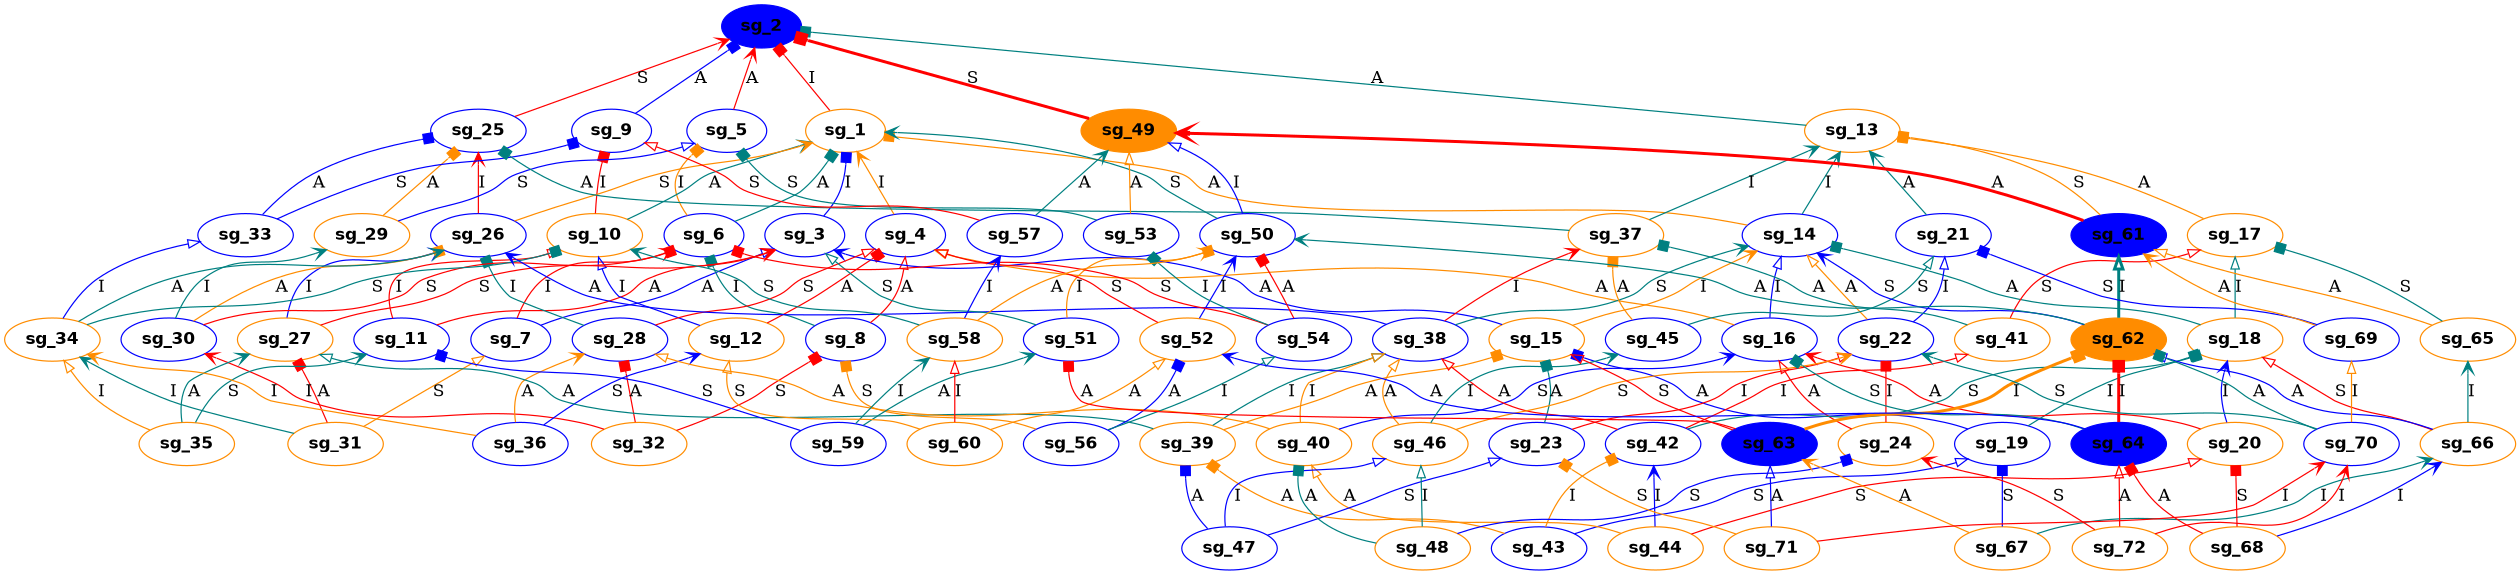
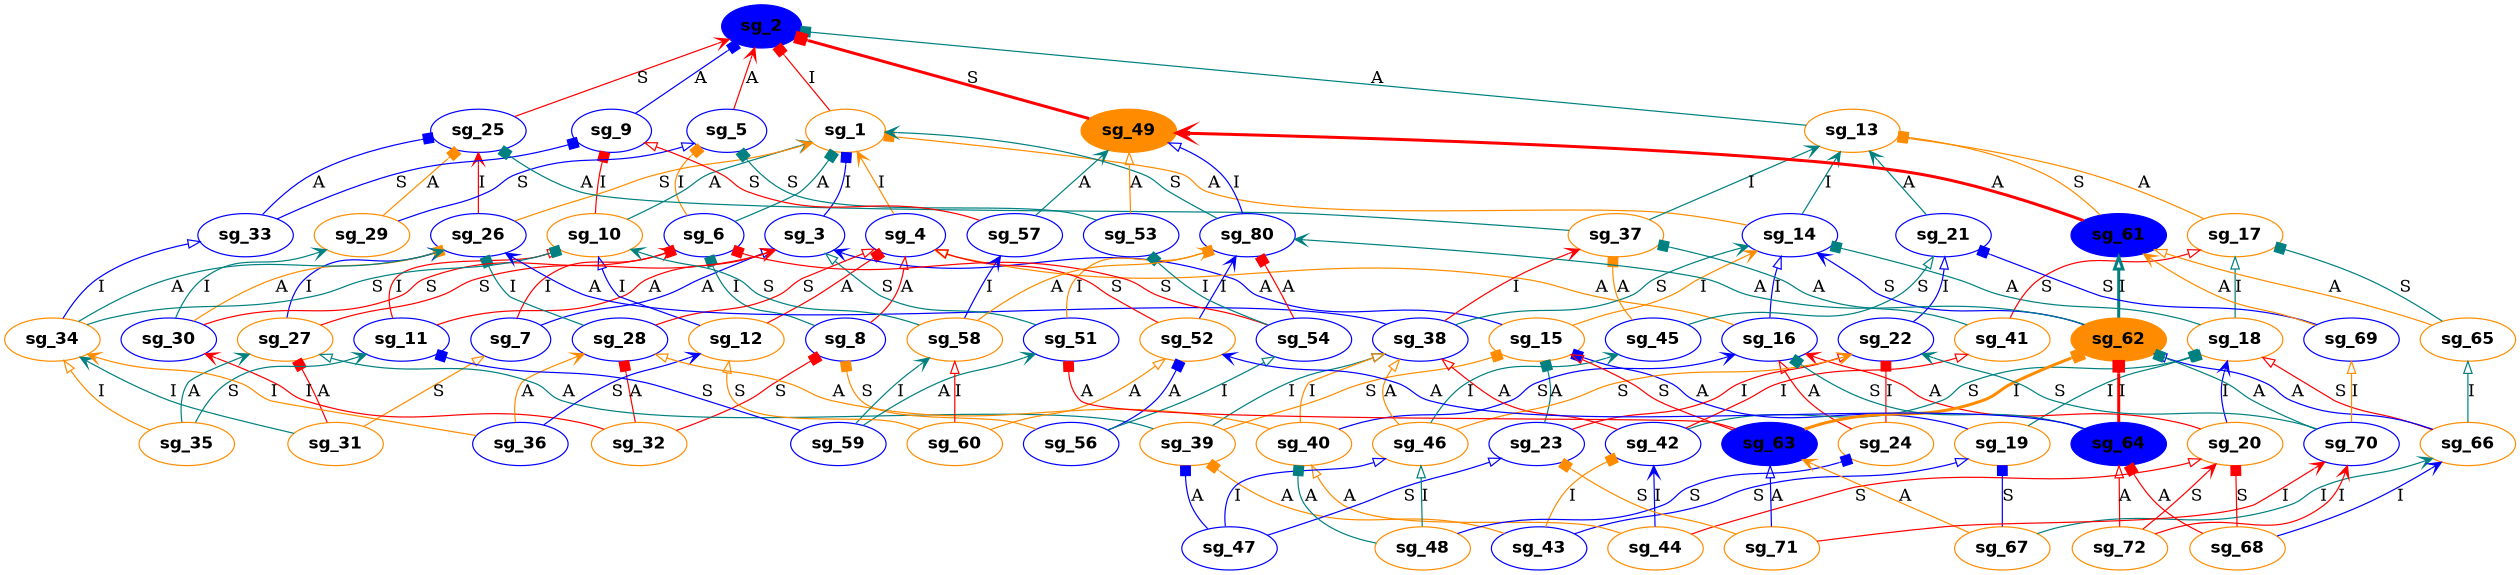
  digraph {
    rankdir=BT
    node [color=blue fontname="Helvetica-Bold" shape=ellipse]
    edge [arrowhead=box color=teal]
    sg_1 [color=darkorange]
    sg_2 [style=filled]
    sg_3
    sg_4
    sg_5
    sg_6
    sg_7
    sg_8
    sg_9
    sg_10 [color=darkorange]
    sg_11
    sg_12 [color=darkorange]
    sg_13 [color=darkorange]
    sg_14
    sg_15 [color=darkorange]
    sg_16
    sg_17 [color=darkorange]
    sg_18 [color=darkorange]
-   sg_19
+   sg_19 [color=darkorange]
    sg_20 [color=darkorange]
    sg_21
    sg_22
    sg_23
    sg_24 [color=darkorange]
    sg_25
    sg_26
    sg_27 [color=darkorange]
    sg_28
    sg_29 [color=darkorange]
    sg_30
    sg_31 [color=darkorange]
    sg_34 [color=darkorange]
    sg_32 [color=darkorange]
    sg_33
    sg_35 [color=darkorange]
    sg_36
    sg_37 [color=darkorange]
    sg_38
    sg_39 [color=darkorange]
    sg_40 [color=darkorange]
    sg_41 [color=darkorange]
    sg_42
    sg_43
    sg_44 [color=darkorange]
    sg_45
    sg_46 [color=darkorange]
    sg_47
    sg_48 [color=darkorange]
    sg_49 [color=darkorange style=filled]
-   sg_50
+   sg_50 [label=sg_80]
    sg_51
    sg_52 [color=darkorange]
    sg_53
    sg_54
    sg_56
    sg_57
    sg_58 [color=darkorange]
    sg_59
    sg_60 [color=darkorange]
    sg_61 [style=filled]
    sg_62 [color=darkorange style=filled]
    sg_63 [style=filled]
    sg_64 [style=filled]
    sg_65 [color=darkorange]
    sg_66 [color=darkorange]
    sg_67 [color=darkorange]
    sg_68 [color=darkorange]
    sg_69
    sg_70
    sg_71 [color=darkorange]
    sg_72 [color=darkorange]
    sg_1 -> sg_2 [color=red label=I]
    sg_3 -> sg_1 [color=blue label=I]
    sg_4 -> sg_1 [arrowhead=vee color=darkorange label=I]
    sg_5 -> sg_2 [arrowhead=vee color=red label=A]
    sg_6 -> sg_1 [label=A]
    sg_6 -> sg_5 [color=darkorange label=I]
    sg_7 -> sg_3 [arrowhead=onormal color=blue label=A]
    sg_7 -> sg_6 [arrowhead=vee color=red label=I]
    sg_8 -> sg_4 [arrowhead=onormal color=red label=A]
    sg_8 -> sg_6 [label=I]
    sg_9 -> sg_2 [color=blue label=A]
    sg_10 -> sg_1 [arrowhead=vee label=A]
    sg_10 -> sg_9 [color=red label=I]
    sg_11 -> sg_3 [arrowhead=vee color=red label=A]
    sg_11 -> sg_10 [arrowhead=onormal color=red label=I]
    sg_12 -> sg_4 [color=red label=A]
    sg_12 -> sg_10 [arrowhead=onormal color=blue label=I]
    sg_13 -> sg_2 [label=A]
    sg_14 -> sg_1 [color=darkorange label=A]
    sg_14 -> sg_13 [arrowhead=vee label=I]
    sg_15 -> sg_3 [arrowhead=vee color=blue label=A]
    sg_15 -> sg_14 [arrowhead=vee color=darkorange label=I]
    sg_16 -> sg_4 [arrowhead=onormal color=darkorange label=A]
    sg_16 -> sg_14 [arrowhead=onormal color=blue label=I]
    sg_17 -> sg_13 [color=darkorange label=A]
    sg_18 -> sg_14 [label=A]
    sg_18 -> sg_17 [arrowhead=onormal label=I]
    sg_19 -> sg_15 [color=blue label=A]
    sg_19 -> sg_18 [label=I]
    sg_20 -> sg_16 [arrowhead=vee color=red label=A]
    sg_20 -> sg_18 [arrowhead=vee color=blue label=I]
    sg_21 -> sg_13 [arrowhead=vee label=A]
-   sg_22 -> sg_14 [arrowhead=onormal color=darkorange label=A]
    sg_22 -> sg_21 [arrowhead=onormal color=blue label=I]
    sg_23 -> sg_15 [label=A]
    sg_23 -> sg_22 [arrowhead=onormal color=red label=I]
    sg_24 -> sg_16 [arrowhead=onormal color=red label=A]
    sg_24 -> sg_22 [color=red label=I]
    sg_25 -> sg_2 [arrowhead=vee color=red label=S]
    sg_26 -> sg_1 [arrowhead=vee color=darkorange label=S]
    sg_26 -> sg_25 [arrowhead=vee color=red label=I]
    sg_27 -> sg_3 [arrowhead=vee color=red label=S]
    sg_27 -> sg_26 [arrowhead=vee color=blue label=I]
    sg_28 -> sg_4 [arrowhead=onormal color=red label=S]
    sg_28 -> sg_26 [label=I]
    sg_29 -> sg_5 [arrowhead=onormal color=blue label=S]
    sg_29 -> sg_25 [color=darkorange label=A]
    sg_30 -> sg_6 [color=red label=S]
    sg_30 -> sg_26 [color=darkorange label=A]
    sg_30 -> sg_29 [arrowhead=vee label=I]
    sg_31 -> sg_7 [arrowhead=onormal color=darkorange label=S]
    sg_31 -> sg_27 [color=red label=A]
    sg_31 -> sg_34 [arrowhead=vee label=I]
    sg_34 -> sg_10 [label=S]
    sg_34 -> sg_26 [arrowhead=vee label=A]
    sg_34 -> sg_33 [arrowhead=onormal color=blue label=I]
    sg_32 -> sg_8 [color=red label=S]
    sg_32 -> sg_28 [color=red label=A]
    sg_32 -> sg_30 [arrowhead=vee color=red label=I]
    sg_33 -> sg_9 [color=blue label=S]
    sg_33 -> sg_25 [color=blue label=A]
    sg_35 -> sg_11 [arrowhead=vee label=S]
    sg_35 -> sg_27 [arrowhead=vee label=A]
    sg_35 -> sg_34 [arrowhead=onormal color=darkorange label=I]
    sg_36 -> sg_12 [arrowhead=vee color=blue label=S]
    sg_36 -> sg_28 [arrowhead=vee color=darkorange label=A]
    sg_36 -> sg_34 [arrowhead=vee color=darkorange label=I]
    sg_37 -> sg_13 [arrowhead=vee label=I]
    sg_37 -> sg_25 [label=A]
    sg_38 -> sg_14 [arrowhead=vee label=S]
    sg_38 -> sg_26 [arrowhead=vee color=blue label=A]
    sg_38 -> sg_37 [arrowhead=vee color=red label=I]
-   sg_39 -> sg_15 [color=darkorange label=A]
+   sg_39 -> sg_15 [color=darkorange label=S]
    sg_39 -> sg_27 [arrowhead=onormal label=A]
    sg_39 -> sg_38 [arrowhead=onormal label=I]
    sg_40 -> sg_16 [arrowhead=vee color=blue label=S]
    sg_40 -> sg_28 [arrowhead=onormal color=darkorange label=A]
    sg_40 -> sg_38 [arrowhead=onormal color=darkorange label=I]
    sg_41 -> sg_17 [arrowhead=onormal color=red label=S]
    sg_41 -> sg_37 [label=A]
    sg_42 -> sg_18 [label=S]
    sg_42 -> sg_38 [arrowhead=onormal color=red label=A]
    sg_42 -> sg_41 [arrowhead=onormal color=red label=I]
    sg_43 -> sg_19 [arrowhead=onormal color=blue label=S]
    sg_43 -> sg_39 [color=darkorange label=A]
    sg_43 -> sg_42 [color=darkorange label=I]
    sg_44 -> sg_20 [arrowhead=onormal color=red label=S]
    sg_44 -> sg_40 [arrowhead=onormal color=darkorange label=A]
    sg_44 -> sg_42 [arrowhead=vee color=blue label=I]
    sg_45 -> sg_21 [arrowhead=onormal label=S]
    sg_45 -> sg_37 [color=darkorange label=A]
    sg_46 -> sg_22 [arrowhead=vee color=darkorange label=S]
    sg_46 -> sg_38 [arrowhead=onormal color=darkorange label=A]
    sg_46 -> sg_45 [arrowhead=vee label=I]
    sg_47 -> sg_23 [arrowhead=onormal color=blue label=S]
    sg_47 -> sg_39 [color=blue label=A]
    sg_47 -> sg_46 [arrowhead=onormal color=blue label=I]
    sg_48 -> sg_24 [color=blue label=S]
    sg_48 -> sg_40 [label=A]
    sg_48 -> sg_46 [arrowhead=onormal label=I]
    sg_49 -> sg_2 [color=red label=S penwidth=2.5]
    sg_50 -> sg_1 [arrowhead=vee label=S]
    sg_50 -> sg_49 [arrowhead=onormal color=blue label=I]
    sg_51 -> sg_3 [arrowhead=onormal label=S]
    sg_51 -> sg_50 [arrowhead=vee color=darkorange label=I]
    sg_52 -> sg_4 [arrowhead=onormal color=red label=S]
    sg_52 -> sg_50 [arrowhead=vee color=blue label=I]
    sg_53 -> sg_5 [label=S]
    sg_53 -> sg_49 [arrowhead=onormal color=darkorange label=A]
    sg_54 -> sg_6 [color=red label=S]
    sg_54 -> sg_50 [color=red label=A]
    sg_54 -> sg_53 [label=I]
    sg_56 -> sg_8 [color=darkorange label=S]
    sg_56 -> sg_52 [color=blue label=A]
    sg_56 -> sg_54 [arrowhead=onormal label=I]
    sg_57 -> sg_9 [arrowhead=onormal color=red label=S]
    sg_57 -> sg_49 [arrowhead=vee label=A]
    sg_58 -> sg_10 [arrowhead=vee label=S]
    sg_58 -> sg_50 [color=darkorange label=A]
    sg_58 -> sg_57 [arrowhead=vee color=blue label=I]
    sg_59 -> sg_11 [color=blue label=S]
    sg_59 -> sg_51 [arrowhead=vee label=A]
    sg_59 -> sg_58 [arrowhead=vee label=I]
    sg_60 -> sg_12 [arrowhead=onormal color=darkorange label=S]
    sg_60 -> sg_52 [arrowhead=onormal color=darkorange label=A]
    sg_60 -> sg_58 [arrowhead=onormal color=red label=I]
    sg_61 -> sg_13 [color=darkorange label=S]
    sg_61 -> sg_49 [arrowhead=vee color=red label=A penwidth=2.5]
    sg_62 -> sg_14 [arrowhead=vee color=blue label=S]
    sg_62 -> sg_50 [arrowhead=vee label=A]
    sg_62 -> sg_61 [arrowhead=onormal label=I penwidth=2.5]
    sg_63 -> sg_15 [arrowhead=onormal color=red label=S]
    sg_63 -> sg_51 [color=red label=A]
    sg_63 -> sg_62 [color=darkorange label=I penwidth=2.5]
    sg_64 -> sg_16 [label=S]
    sg_64 -> sg_52 [arrowhead=vee color=blue label=A]
    sg_64 -> sg_62 [color=red label=I penwidth=2.5]
    sg_65 -> sg_17 [label=S]
    sg_65 -> sg_61 [arrowhead=onormal color=darkorange label=A]
    sg_66 -> sg_18 [arrowhead=onormal color=red label=S]
    sg_66 -> sg_62 [arrowhead=onormal color=blue label=A]
-   sg_66 -> sg_65 [arrowhead=vee label=I]
+   sg_66 -> sg_65 [arrowhead=onormal label=I]
    sg_67 -> sg_19 [color=blue label=S]
    sg_67 -> sg_63 [arrowhead=vee color=darkorange label=A]
    sg_67 -> sg_66 [arrowhead=vee label=I]
    sg_68 -> sg_20 [color=red label=S]
    sg_68 -> sg_64 [color=red label=A]
    sg_68 -> sg_66 [arrowhead=vee color=blue label=I]
    sg_69 -> sg_21 [color=blue label=S]
    sg_69 -> sg_61 [arrowhead=vee color=darkorange label=A]
    sg_70 -> sg_22 [arrowhead=vee label=S]
    sg_70 -> sg_62 [label=A]
    sg_70 -> sg_69 [arrowhead=onormal color=darkorange label=I]
    sg_71 -> sg_23 [color=darkorange label=S]
    sg_71 -> sg_63 [arrowhead=onormal color=blue label=A]
    sg_71 -> sg_70 [arrowhead=vee color=red label=I]
-   sg_72 -> sg_24 [arrowhead=vee color=red label=S]
+   sg_72 -> sg_20 [arrowhead=vee color=red label=S]
    sg_72 -> sg_64 [arrowhead=onormal color=red label=A]
    sg_72 -> sg_70 [arrowhead=vee color=red label=I]
  }
